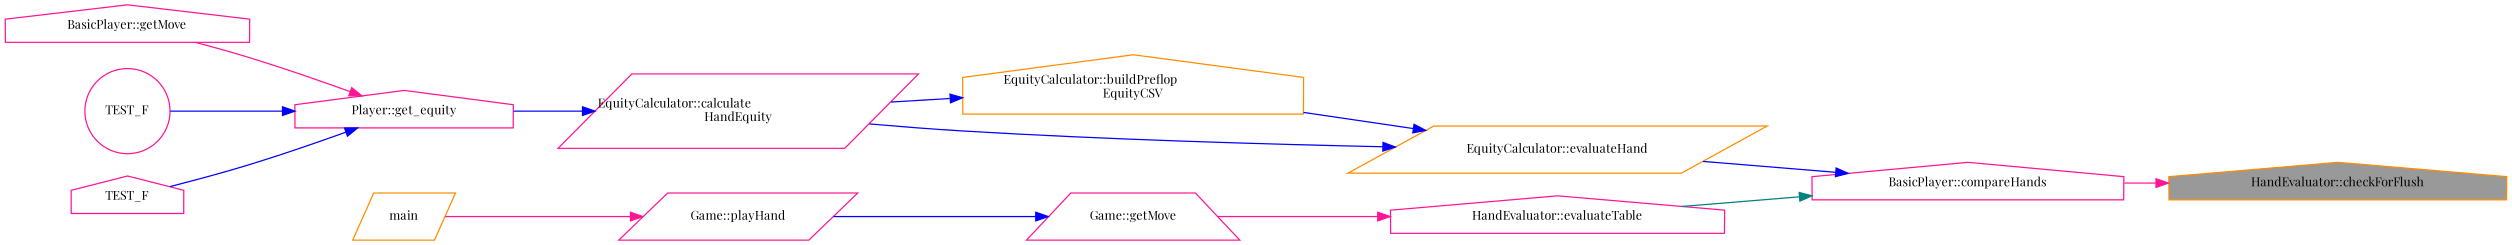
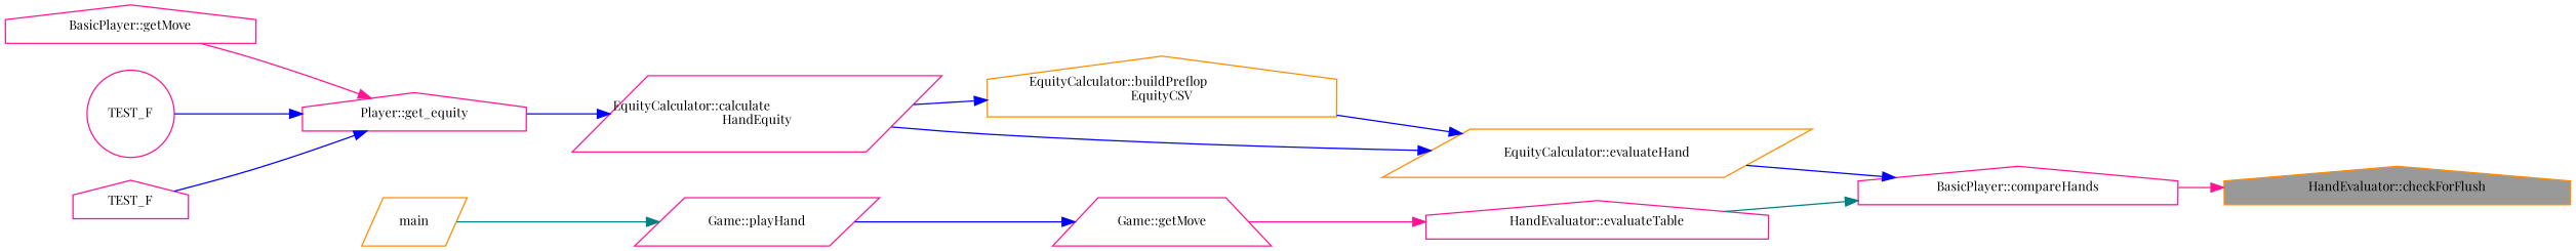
  digraph {
    fontname="Playfair Display"
    rankdir=RL
    node [color=deeppink fillcolor=white fontname="Playfair Display" fontsize=10 shape=house style=filled]
    edge [color=blue dir=back fontname="Playfair Display" fontsize=10 labelfontname=Helvetica labelfontsize=10 style=solid]
    n1 [color=darkorange fillcolor=grey60 fontcolor=black height=0.2 label="HandEvaluator::checkForFlush" width=0.4]
    n2 [height=0.2 label="BasicPlayer::compareHands" width=0.4]
    n3 [color=darkorange height=0.2 label="EquityCalculator::evaluateHand" shape=parallelogram width=0.4]
    n4 [height=0.2 label="HandEvaluator::evaluateTable" width=0.4]
    n5 [color=darkorange height=0.2 label="EquityCalculator::buildPreflop\lEquityCSV" width=0.4]
    n6 [height=0.2 label="EquityCalculator::calculate\lHandEquity" shape=parallelogram width=0.4]
    n7 [height=0.2 label="Game::getMove" shape=trapezium width=0.4]
    n8 [height=0.2 label="Player::get_equity" width=0.4]
    n9 [height=0.2 label="BasicPlayer::getMove" width=0.4]
    n10 [height=0.2 label=TEST_F shape=circle width=0.4]
    n11 [height=0.2 label=TEST_F width=0.4]
    n12 [height=0.2 label="Game::playHand" shape=parallelogram width=0.4]
    n13 [color=darkorange height=0.2 label=main shape=parallelogram width=0.4]
    n1 -> n2 [color=deeppink]
    n2 -> n3
    n2 -> n4 [color=teal]
    n3 -> n5
    n3 -> n6
    n4 -> n7 [color=deeppink]
    n5 -> n6
    n6 -> n8
    n7 -> n12
    n8 -> n9 [color=deeppink]
    n8 -> n10
    n8 -> n11
-   n12 -> n13 [color=deeppink]
+   n12 -> n13 [color=teal]
  }
